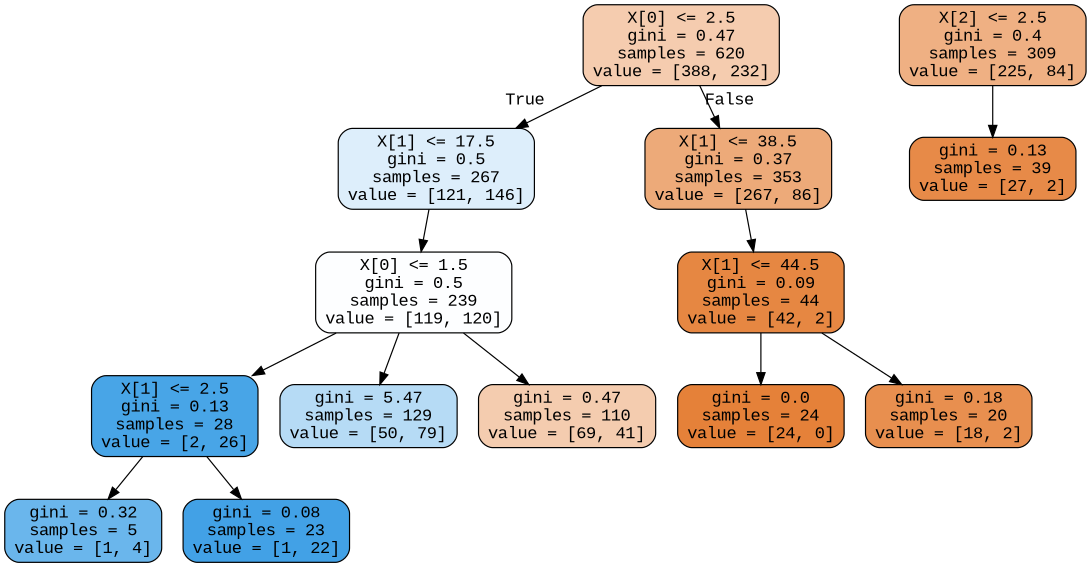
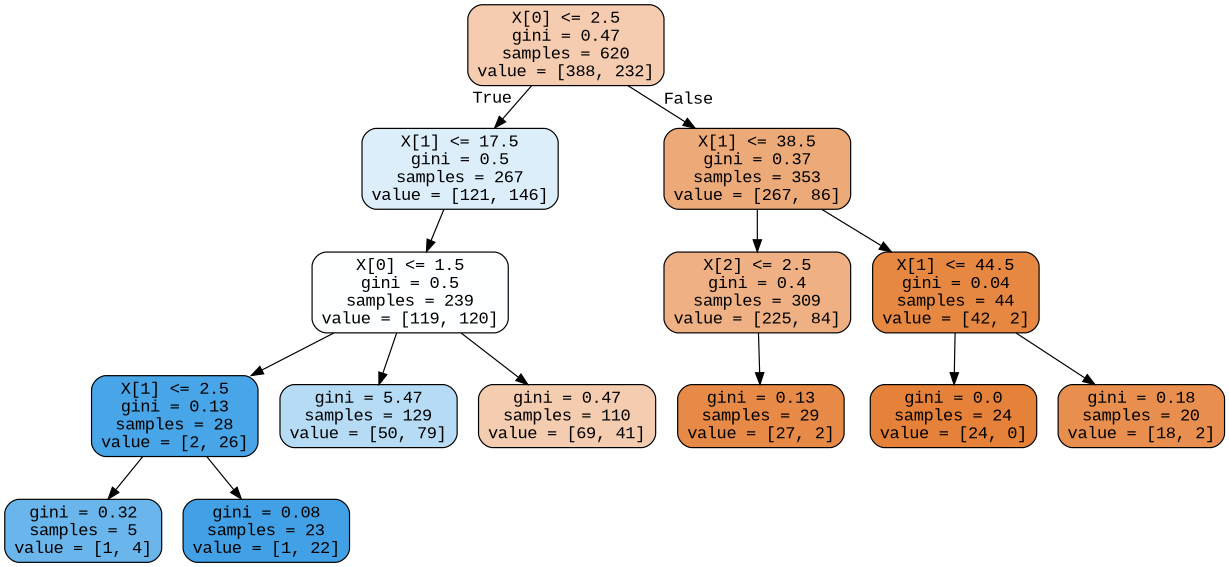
  digraph {
    fontname="Liberation Mono"
    node [color=black fontname="Liberation Mono" shape=box style="filled, rounded"]
    edge [fontname="Liberation Mono"]
    n1 [fillcolor="#f5ccaf" label="X[0] <= 2.5\ngini = 0.47\nsamples = 620\nvalue = [388, 232]"]
    n2 [fillcolor="#ddeefb" label="X[1] <= 17.5\ngini = 0.5\nsamples = 267\nvalue = [121, 146]"]
    n3 [fillcolor="#edaa79" label="X[1] <= 38.5\ngini = 0.37\nsamples = 353\nvalue = [267, 86]"]
    n4 [fillcolor="#fdfeff" label="X[0] <= 1.5\ngini = 0.5\nsamples = 239\nvalue = [119, 120]"]
    n5 [fillcolor="#efb083" label="X[2] <= 2.5\ngini = 0.4\nsamples = 309\nvalue = [225, 84]"]
-   n6 [fillcolor="#e68742" label="X[1] <= 44.5\ngini = 0.09\nsamples = 44\nvalue = [42, 2]"]
+   n6 [fillcolor="#e68742" label="X[1] <= 44.5\ngini = 0.04\nsamples = 44\nvalue = [42, 2]"]
    n7 [fillcolor="#48a5e7" label="X[1] <= 2.5\ngini = 0.13\nsamples = 28\nvalue = [2, 26]"]
    n8 [fillcolor="#6ab6ec" label="gini = 0.32\nsamples = 5\nvalue = [1, 4]"]
    n9 [fillcolor="#42a1e6" label="gini = 0.08\nsamples = 23\nvalue = [1, 22]"]
    n10 [fillcolor="#b6dbf5" label="gini = 5.47\nsamples = 129\nvalue = [50, 79]"]
    n11 [fillcolor="#f4ccaf" label="gini = 0.47\nsamples = 110\nvalue = [69, 41]"]
-   n12 [fillcolor="#e78a48" label="gini = 0.13\nsamples = 39\nvalue = [27, 2]"]
+   n12 [fillcolor="#e78a48" label="gini = 0.13\nsamples = 29\nvalue = [27, 2]"]
    n13 [fillcolor="#e58139" label="gini = 0.0\nsamples = 24\nvalue = [24, 0]"]
    n14 [fillcolor="#e88f4f" label="gini = 0.18\nsamples = 20\nvalue = [18, 2]"]
    n1 -> n2 [headlabel=True labelangle=45 labeldistance=2.5]
    n1 -> n3 [headlabel=False labelangle=-45 labeldistance=2.5]
    n2 -> n4
+   n3 -> n5
    n3 -> n6
    n4 -> n7
    n4 -> n10
    n4 -> n11
    n5 -> n12
    n6 -> n13
    n6 -> n14
    n7 -> n8
    n7 -> n9
  }
